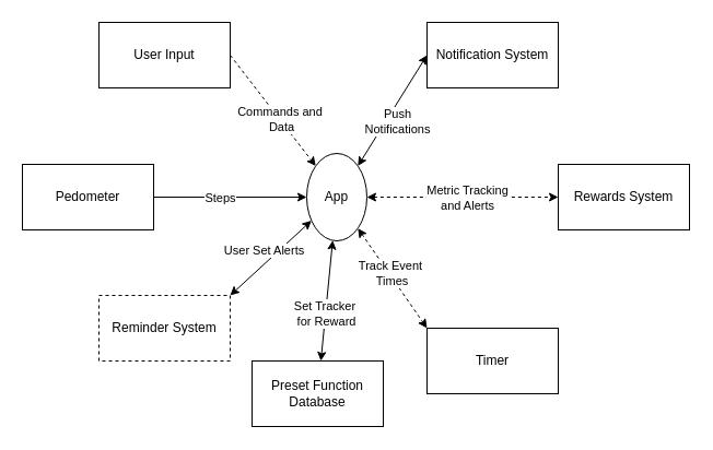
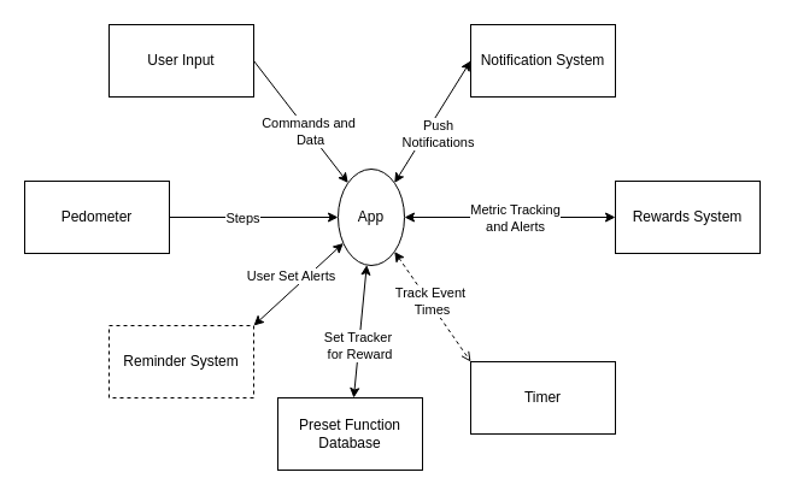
  <mxCell id="0" />
  <mxCell id="1" parent="0" />
- <mxCell id="2" style="edgeStyle=none;rounded=0;orthogonalLoop=1;jettySize=auto;html=1;exitX=1;exitY=0.5;exitDx=0;exitDy=0;entryX=0;entryY=0.5;entryDx=0;entryDy=0;startArrow=classic;startFill=1;dashed=1;" parent="1" source="6" target="13" edge="1"><mxGeometry relative="1" as="geometry" /></mxCell>
+ <mxCell id="2" style="edgeStyle=none;rounded=0;orthogonalLoop=1;jettySize=auto;html=1;exitX=1;exitY=0.5;exitDx=0;exitDy=0;entryX=0;entryY=0.5;entryDx=0;entryDy=0;startArrow=classic;startFill=1;" parent="1" source="6" target="13" edge="1"><mxGeometry relative="1" as="geometry" /></mxCell>
  <mxCell id="3" value="Metric Tracking&lt;br&gt;and Alerts" style="edgeLabel;html=1;align=center;verticalAlign=middle;resizable=0;points=[];" parent="2" vertex="1" connectable="0"><mxGeometry x="0.701" y="-1" relative="1" as="geometry"><mxPoint x="-58" y="-1" as="offset" /></mxGeometry></mxCell>
- <mxCell id="4" style="edgeStyle=none;rounded=0;orthogonalLoop=1;jettySize=auto;html=1;exitX=1;exitY=1;exitDx=0;exitDy=0;entryX=0;entryY=0;entryDx=0;entryDy=0;startArrow=classic;startFill=1;dashed=1;" parent="1" source="6" target="17" edge="1"><mxGeometry relative="1" as="geometry" /></mxCell>
+ <mxCell id="4" style="edgeStyle=none;rounded=0;orthogonalLoop=1;jettySize=auto;html=1;exitX=1;exitY=1;exitDx=0;exitDy=0;entryX=0;entryY=0;entryDx=0;entryDy=0;startArrow=classic;startFill=1;dashed=1;endArrow=open;" parent="1" source="6" target="17" edge="1"><mxGeometry relative="1" as="geometry" /></mxCell>
  <mxCell id="5" value="Track Event&amp;nbsp;&lt;br&gt;Times" style="edgeLabel;html=1;align=center;verticalAlign=middle;resizable=0;points=[];" parent="4" vertex="1" connectable="0"><mxGeometry x="-0.231" relative="1" as="geometry"><mxPoint x="6" y="6" as="offset" /></mxGeometry></mxCell>
  <mxCell id="6" value="App" style="ellipse;whiteSpace=wrap;html=1;aspect=fixed;" parent="1" vertex="1"><mxGeometry x="280" y="140" width="55" height="80" as="geometry" /></mxCell>
- <mxCell id="7" style="rounded=0;orthogonalLoop=1;jettySize=auto;html=1;exitX=1;exitY=0.5;exitDx=0;exitDy=0;entryX=0;entryY=0;entryDx=0;entryDy=0;dashed=1;" parent="1" source="9" target="6" edge="1"><mxGeometry relative="1" as="geometry" /></mxCell>
+ <mxCell id="7" style="rounded=0;orthogonalLoop=1;jettySize=auto;html=1;exitX=1;exitY=0.5;exitDx=0;exitDy=0;entryX=0;entryY=0;entryDx=0;entryDy=0;" parent="1" source="9" target="6" edge="1"><mxGeometry relative="1" as="geometry" /></mxCell>
  <mxCell id="8" value="Commands and&amp;nbsp;&lt;br&gt;Data" style="edgeLabel;html=1;align=center;verticalAlign=middle;resizable=0;points=[];" parent="7" vertex="1" connectable="0"><mxGeometry x="0.167" y="1" relative="1" as="geometry"><mxPoint as="offset" /></mxGeometry></mxCell>
  <mxCell id="9" value="User Input" style="rounded=0;whiteSpace=wrap;html=1;" parent="1" vertex="1"><mxGeometry x="90" y="20" width="120" height="60" as="geometry" /></mxCell>
  <mxCell id="10" style="edgeStyle=none;rounded=0;orthogonalLoop=1;jettySize=auto;html=1;exitX=0;exitY=0.5;exitDx=0;exitDy=0;entryX=1;entryY=0;entryDx=0;entryDy=0;startArrow=classic;startFill=1;" parent="1" source="12" target="6" edge="1"><mxGeometry relative="1" as="geometry" /></mxCell>
  <mxCell id="11" value="Push&lt;br&gt;Notifications" style="edgeLabel;html=1;align=center;verticalAlign=middle;resizable=0;points=[];" parent="10" vertex="1" connectable="0"><mxGeometry x="-0.264" y="-4" relative="1" as="geometry"><mxPoint x="-1" y="25" as="offset" /></mxGeometry></mxCell>
  <mxCell id="12" value="Notification System" style="rounded=0;whiteSpace=wrap;html=1;" parent="1" vertex="1"><mxGeometry x="390" y="20" width="120" height="60" as="geometry" /></mxCell>
  <mxCell id="13" value="Rewards System" style="rounded=0;whiteSpace=wrap;html=1;" parent="1" vertex="1"><mxGeometry x="510" y="150" width="120" height="60" as="geometry" /></mxCell>
  <mxCell id="14" style="edgeStyle=none;rounded=0;orthogonalLoop=1;jettySize=auto;html=1;exitX=1;exitY=0.5;exitDx=0;exitDy=0;entryX=0;entryY=0.5;entryDx=0;entryDy=0;" parent="1" source="16" target="6" edge="1"><mxGeometry relative="1" as="geometry" /></mxCell>
  <mxCell id="15" value="Steps" style="edgeLabel;html=1;align=center;verticalAlign=middle;resizable=0;points=[];" parent="14" vertex="1" connectable="0"><mxGeometry x="-0.149" y="-4" relative="1" as="geometry"><mxPoint y="-4" as="offset" /></mxGeometry></mxCell>
  <mxCell id="16" value="Pedometer" style="rounded=0;whiteSpace=wrap;html=1;" parent="1" vertex="1"><mxGeometry x="20" y="150" width="120" height="60" as="geometry" /></mxCell>
  <mxCell id="17" value="Timer" style="rounded=0;whiteSpace=wrap;html=1;" parent="1" vertex="1"><mxGeometry x="390" y="300" width="120" height="60" as="geometry" /></mxCell>
  <mxCell id="18" style="rounded=0;orthogonalLoop=1;jettySize=auto;html=1;exitX=1;exitY=0;exitDx=0;exitDy=0;startArrow=classic;startFill=1;" edge="1" parent="1" source="20" target="6"><mxGeometry relative="1" as="geometry" /></mxCell>
  <mxCell id="19" value="User Set Alerts" style="edgeLabel;html=1;align=center;verticalAlign=middle;resizable=0;points=[];" vertex="1" connectable="0" parent="18"><mxGeometry x="0.461" y="1" relative="1" as="geometry"><mxPoint x="-23" y="9" as="offset" /></mxGeometry></mxCell>
  <mxCell id="20" value="Reminder System" style="rounded=0;whiteSpace=wrap;html=1;dashed=1;" vertex="1" parent="1"><mxGeometry x="90" y="270" width="120" height="60" as="geometry" /></mxCell>
  <mxCell id="21" value="" style="edgeStyle=none;rounded=0;orthogonalLoop=1;jettySize=auto;html=1;startArrow=classic;startFill=1;" edge="1" parent="1" source="23" target="6"><mxGeometry relative="1" as="geometry" /></mxCell>
  <mxCell id="22" value="Set Tracker&amp;nbsp;&lt;br&gt;for Reward" style="edgeLabel;html=1;align=center;verticalAlign=middle;resizable=0;points=[];" vertex="1" connectable="0" parent="21"><mxGeometry x="-0.217" relative="1" as="geometry"><mxPoint y="-1" as="offset" /></mxGeometry></mxCell>
  <mxCell id="23" value="Preset Function&lt;br&gt;Database" style="rounded=0;whiteSpace=wrap;html=1;" vertex="1" parent="1"><mxGeometry x="230" y="330" width="120" height="60" as="geometry" /></mxCell>
